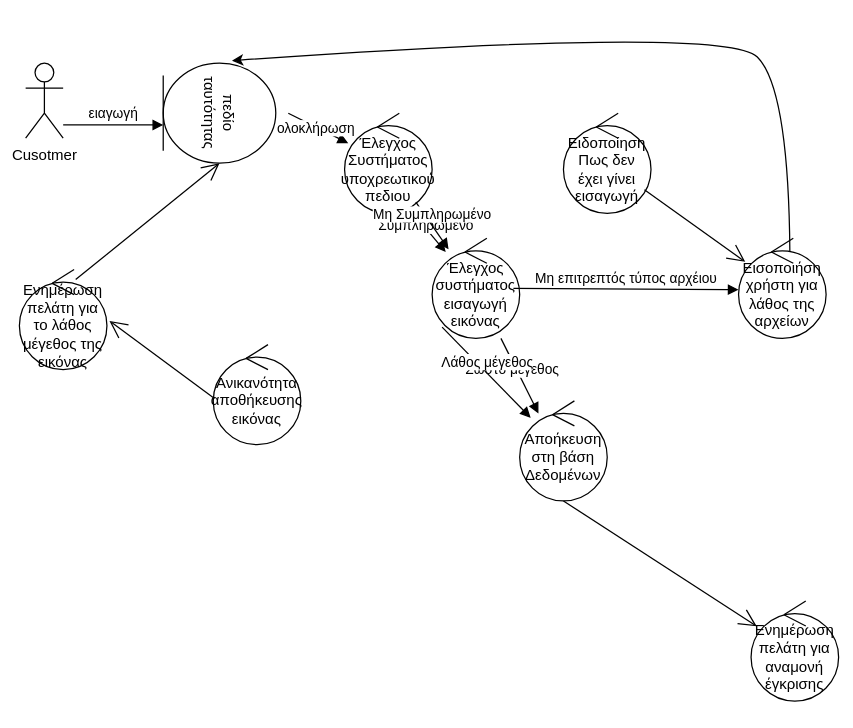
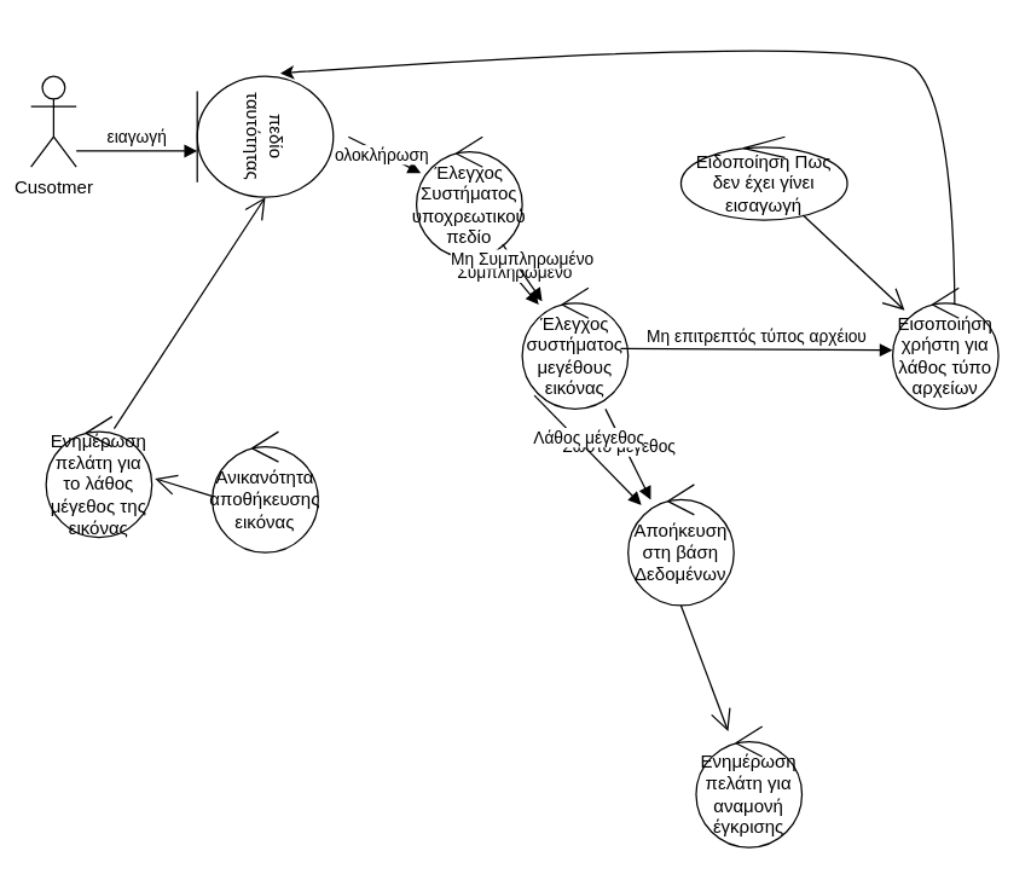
  <mxCell id="0" />
  <mxCell id="1" parent="0" />
  <mxCell id="2" value="Cusotmer" style="shape=umlActor;verticalLabelPosition=bottom;verticalAlign=top;html=1;outlineConnect=0;" vertex="1" parent="1"><mxGeometry x="20" y="50" width="30" height="60" as="geometry" /></mxCell>
  <mxCell id="3" value="πεδίο ταυτότητας" style="ellipse;shape=umlEntity;whiteSpace=wrap;html=1;rotation=90;" vertex="1" parent="1"><mxGeometry x="135" y="44.91" width="80" height="90" as="geometry" /></mxCell>
  <mxCell id="4" value="" style="html=1;verticalAlign=bottom;endArrow=block;curved=0;rounded=0;" edge="1" parent="1" target="10"><mxGeometry width="80" relative="1" as="geometry"><mxPoint x="330" y="170" as="sourcePoint" /><mxPoint x="380" y="230" as="targetPoint" /><mxPoint as="offset" /></mxGeometry></mxCell>
  <mxCell id="5" value="Συμπληρωμένο" style="edgeLabel;html=1;align=center;verticalAlign=middle;resizable=0;points=[];" vertex="1" connectable="0" parent="4"><mxGeometry x="-0.372" y="1" relative="1" as="geometry"><mxPoint as="offset" /></mxGeometry></mxCell>
  <mxCell id="6" value="" style="html=1;verticalAlign=bottom;endArrow=block;curved=0;rounded=0;" edge="1" parent="1" target="8"><mxGeometry x="0.008" width="80" relative="1" as="geometry"><mxPoint x="230" y="90" as="sourcePoint" /><mxPoint x="310" y="130" as="targetPoint" /><mxPoint as="offset" /></mxGeometry></mxCell>
  <mxCell id="7" value="ολοκλήρωση" style="edgeLabel;html=1;align=center;verticalAlign=middle;resizable=0;points=[];" vertex="1" connectable="0" parent="6"><mxGeometry x="-0.099" y="-1" relative="1" as="geometry"><mxPoint as="offset" /></mxGeometry></mxCell>
- <mxCell id="8" value="Έλεγχος Συστήματος υποχρεωτικού πεδιου" style="ellipse;shape=umlControl;whiteSpace=wrap;html=1;" vertex="1" parent="1"><mxGeometry x="275" y="90" width="70" height="80" as="geometry" /></mxCell>
+ <mxCell id="8" value="Έλεγχος Συστήματος υποχρεωτικού πεδίο" style="ellipse;shape=umlControl;whiteSpace=wrap;html=1;" vertex="1" parent="1"><mxGeometry x="275" y="90" width="70" height="80" as="geometry" /></mxCell>
  <mxCell id="9" value="ειαγωγή" style="html=1;verticalAlign=bottom;endArrow=block;curved=0;rounded=0;" edge="1" parent="1"><mxGeometry width="80" relative="1" as="geometry"><mxPoint x="50" y="99.41" as="sourcePoint" /><mxPoint x="130" y="99.41" as="targetPoint" /><mxPoint as="offset" /></mxGeometry></mxCell>
- <mxCell id="10" value="Έλεγχος συστήματος εισαγωγή εικόνας" style="ellipse;shape=umlControl;whiteSpace=wrap;html=1;" vertex="1" parent="1"><mxGeometry x="345" y="190" width="70" height="80" as="geometry" /></mxCell>
+ <mxCell id="10" value="Έλεγχος συστήματος μεγέθους εικόνας" style="ellipse;shape=umlControl;whiteSpace=wrap;html=1;" vertex="1" parent="1"><mxGeometry x="345" y="190" width="70" height="80" as="geometry" /></mxCell>
  <mxCell id="11" value="" style="html=1;verticalAlign=bottom;endArrow=block;curved=0;rounded=0;" edge="1" parent="1"><mxGeometry width="80" relative="1" as="geometry"><mxPoint x="400" y="270" as="sourcePoint" /><mxPoint x="430" y="330" as="targetPoint" /></mxGeometry></mxCell>
  <mxCell id="12" value="Σωστό μέγεθος" style="edgeLabel;html=1;align=center;verticalAlign=middle;resizable=0;points=[];" vertex="1" connectable="0" parent="11"><mxGeometry x="-0.213" y="-3" relative="1" as="geometry"><mxPoint as="offset" /></mxGeometry></mxCell>
  <mxCell id="13" value="Αποήκευση στη βάση Δεδομένων" style="ellipse;shape=umlControl;whiteSpace=wrap;html=1;" vertex="1" parent="1"><mxGeometry x="415" y="320" width="70" height="80" as="geometry" /></mxCell>
  <mxCell id="14" value="Μη Συμπληρωμένο" style="html=1;verticalAlign=bottom;endArrow=block;curved=0;rounded=0;" edge="1" parent="1" source="8" target="10"><mxGeometry width="80" relative="1" as="geometry"><mxPoint x="345" y="130" as="sourcePoint" /><mxPoint x="425" y="130" as="targetPoint" /></mxGeometry></mxCell>
- <mxCell id="15" value="Ειδοποίηση Πως δεν έχει γίνει εισαγωγή" style="ellipse;shape=umlControl;whiteSpace=wrap;html=1;" vertex="1" parent="1"><mxGeometry x="450" y="90" width="70" height="80" as="geometry" /></mxCell>
+ <mxCell id="15" value="Ειδοποίηση Πως δεν έχει γίνει εισαγωγή" style="ellipse;shape=umlControl;whiteSpace=wrap;html=1;" vertex="1" parent="1"><mxGeometry x="450" y="90" width="110" height="55" as="geometry" /></mxCell>
  <mxCell id="16" value="" style="endArrow=open;endFill=1;endSize=12;html=1;rounded=0;" edge="1" parent="1" source="15" target="24"><mxGeometry width="160" relative="1" as="geometry"><mxPoint x="400" y="50" as="sourcePoint" /><mxPoint x="560" y="50" as="targetPoint" /></mxGeometry></mxCell>
- <mxCell id="17" value="Ανικανότητα αποθήκευσης εικόνας" style="ellipse;shape=umlControl;whiteSpace=wrap;html=1;" vertex="1" parent="1"><mxGeometry x="170" y="275" width="70" height="80" as="geometry" /></mxCell>
+ <mxCell id="17" value="Ανικανότητα αποθήκευσης εικόνας" style="ellipse;shape=umlControl;whiteSpace=wrap;html=1;" vertex="1" parent="1"><mxGeometry x="140" y="285" width="70" height="80" as="geometry" /></mxCell>
  <mxCell id="18" value="Λάθος μέγεθος" style="html=1;verticalAlign=bottom;endArrow=block;curved=0;rounded=0;exitX=0.114;exitY=0.888;exitDx=0;exitDy=0;exitPerimeter=0;" edge="1" parent="1" source="10" target="13"><mxGeometry width="80" relative="1" as="geometry"><mxPoint x="320" y="290" as="sourcePoint" /><mxPoint x="400" y="290" as="targetPoint" /></mxGeometry></mxCell>
- <mxCell id="19" value="Ενημέρωση πελάτη για το λάθος μέγεθος της εικόνας" style="ellipse;shape=umlControl;whiteSpace=wrap;html=1;" vertex="1" parent="1"><mxGeometry x="15" y="215" width="70" height="80" as="geometry" /></mxCell>
+ <mxCell id="19" value="Ενημέρωση πελάτη για το λάθος μέγεθος της εικόνας" style="ellipse;shape=umlControl;whiteSpace=wrap;html=1;" vertex="1" parent="1"><mxGeometry x="30" y="275" width="70" height="80" as="geometry" /></mxCell>
  <mxCell id="20" value="" style="endArrow=open;endFill=1;endSize=12;html=1;rounded=0;entryX=1.029;entryY=0.513;entryDx=0;entryDy=0;entryPerimeter=0;exitX=0.014;exitY=0.538;exitDx=0;exitDy=0;exitPerimeter=0;" edge="1" parent="1" source="17" target="19"><mxGeometry width="160" relative="1" as="geometry"><mxPoint x="100" y="380" as="sourcePoint" /><mxPoint x="260" y="380" as="targetPoint" /></mxGeometry></mxCell>
  <mxCell id="21" value="" style="endArrow=open;endFill=1;endSize=12;html=1;rounded=0;entryX=1;entryY=0.5;entryDx=0;entryDy=0;exitX=0.643;exitY=0.1;exitDx=0;exitDy=0;exitPerimeter=0;" edge="1" parent="1" source="19" target="3"><mxGeometry width="160" relative="1" as="geometry"><mxPoint x="20" y="200" as="sourcePoint" /><mxPoint x="180" y="200" as="targetPoint" /></mxGeometry></mxCell>
- <mxCell id="22" value="Ενημέρωση πελάτη για αναμονή έγκρισης" style="ellipse;shape=umlControl;whiteSpace=wrap;html=1;" vertex="1" parent="1"><mxGeometry x="600" y="480" width="70" height="80" as="geometry" /></mxCell>
+ <mxCell id="22" value="Ενημέρωση πελάτη για αναμονή έγκρισης" style="ellipse;shape=umlControl;whiteSpace=wrap;html=1;" vertex="1" parent="1"><mxGeometry x="460" y="480" width="70" height="80" as="geometry" /></mxCell>
  <mxCell id="23" value="" style="endArrow=open;endFill=1;endSize=12;html=1;rounded=0;" edge="1" parent="1" target="22"><mxGeometry width="160" relative="1" as="geometry"><mxPoint x="450" y="400" as="sourcePoint" /><mxPoint x="610" y="400" as="targetPoint" /></mxGeometry></mxCell>
- <mxCell id="24" value="Εισοποιήση χρήστη για λάθος της αρχείων" style="ellipse;shape=umlControl;whiteSpace=wrap;html=1;" vertex="1" parent="1"><mxGeometry x="590" y="190" width="70" height="80" as="geometry" /></mxCell>
+ <mxCell id="24" value="Εισοποιήση χρήστη για λάθος τύπο αρχείων" style="ellipse;shape=umlControl;whiteSpace=wrap;html=1;" vertex="1" parent="1"><mxGeometry x="590" y="190" width="70" height="80" as="geometry" /></mxCell>
  <mxCell id="25" value="Μη επιτρεπτός τύπος αρχέιου" style="html=1;verticalAlign=bottom;endArrow=block;curved=0;rounded=0;entryX=0;entryY=0.513;entryDx=0;entryDy=0;entryPerimeter=0;" edge="1" parent="1" target="24"><mxGeometry width="80" relative="1" as="geometry"><mxPoint x="410" y="230" as="sourcePoint" /><mxPoint x="490" y="230" as="targetPoint" /></mxGeometry></mxCell>
  <mxCell id="26" value="" style="curved=1;endArrow=classic;html=1;rounded=0;exitX=0.586;exitY=0.138;exitDx=0;exitDy=0;exitPerimeter=0;entryX=-0.024;entryY=0.389;entryDx=0;entryDy=0;entryPerimeter=0;" edge="1" parent="1" source="24" target="3"><mxGeometry width="50" height="50" relative="1" as="geometry"><mxPoint x="580" y="70" as="sourcePoint" /><mxPoint x="630" y="20" as="targetPoint" /><Array as="points"><mxPoint x="630" y="70" /><mxPoint x="580" y="20" /></Array></mxGeometry></mxCell>
